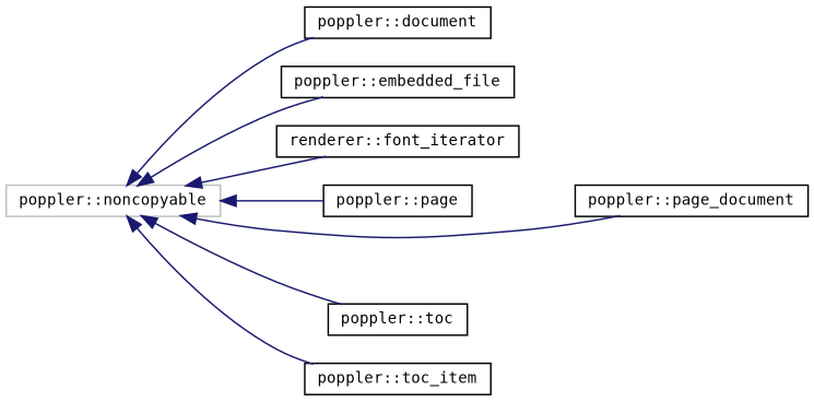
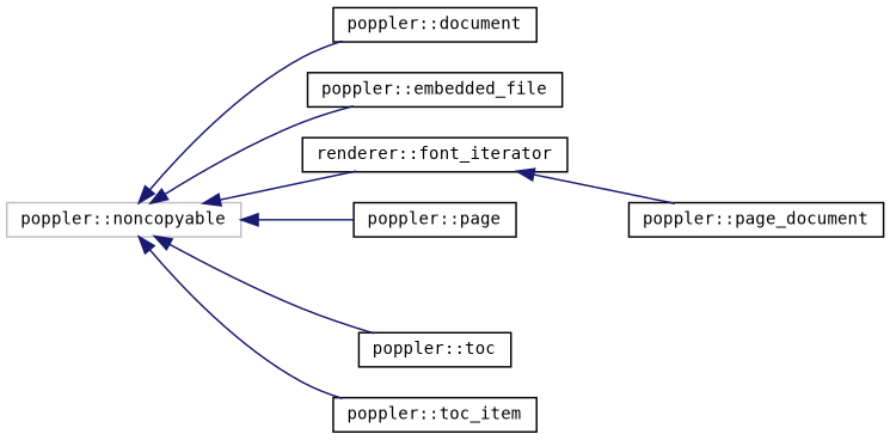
  digraph {
    fontname="DejaVu Sans Mono"
    rankdir=LR
    node [color=black fillcolor=white fontname="DejaVu Sans Mono" fontsize=10 shape=record style=filled]
    edge [color=midnightblue dir=back fontname="DejaVu Sans Mono" fontsize=10 labelfontname=FreeSans labelfontsize=10 style=solid]
    n1 [color=grey75 height=0.2 label="poppler::noncopyable" width=0.4]
    n2 [height=0.2 label="poppler::document" width=0.4]
    n3 [height=0.2 label="poppler::embedded_file" width=0.4]
    n4 [height=0.2 label="renderer::font_iterator" width=0.4]
    n5 [height=0.2 label="poppler::page" width=0.4]
    n6 [height=0.2 label="poppler::page_document" width=0.4]
    n7 [height=0.2 label="poppler::toc" width=0.4]
    n8 [height=0.2 label="poppler::toc_item" width=0.4]
    n1 -> n2
    n1 -> n3
    n1 -> n4
    n1 -> n5
-   n1 -> n6
+   n4 -> n6
    n1 -> n7
    n1 -> n8
  }
